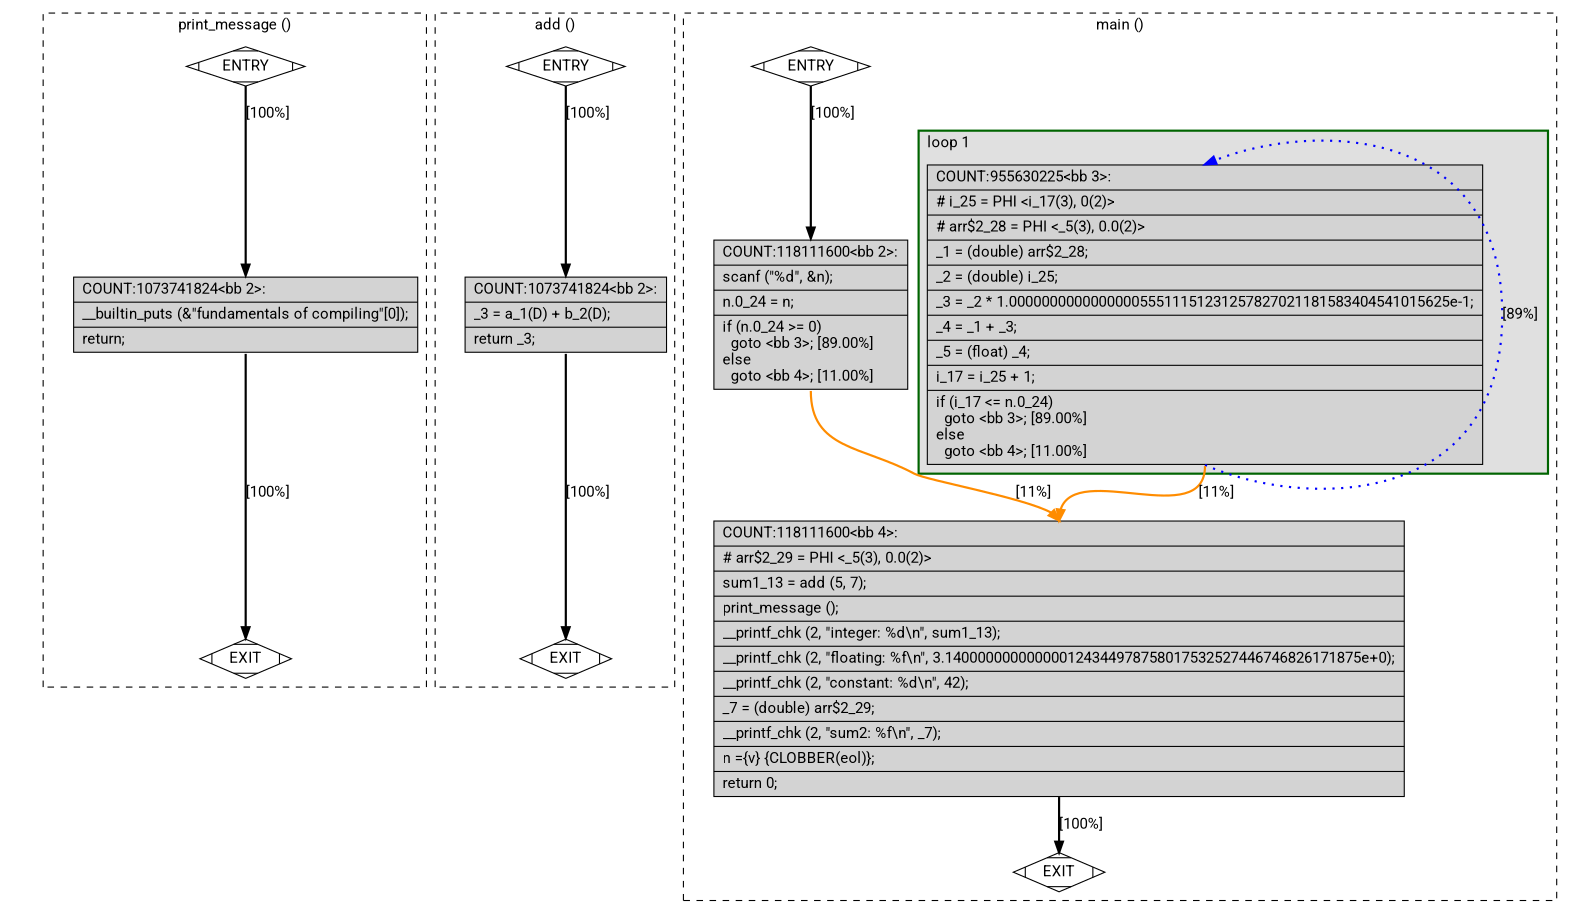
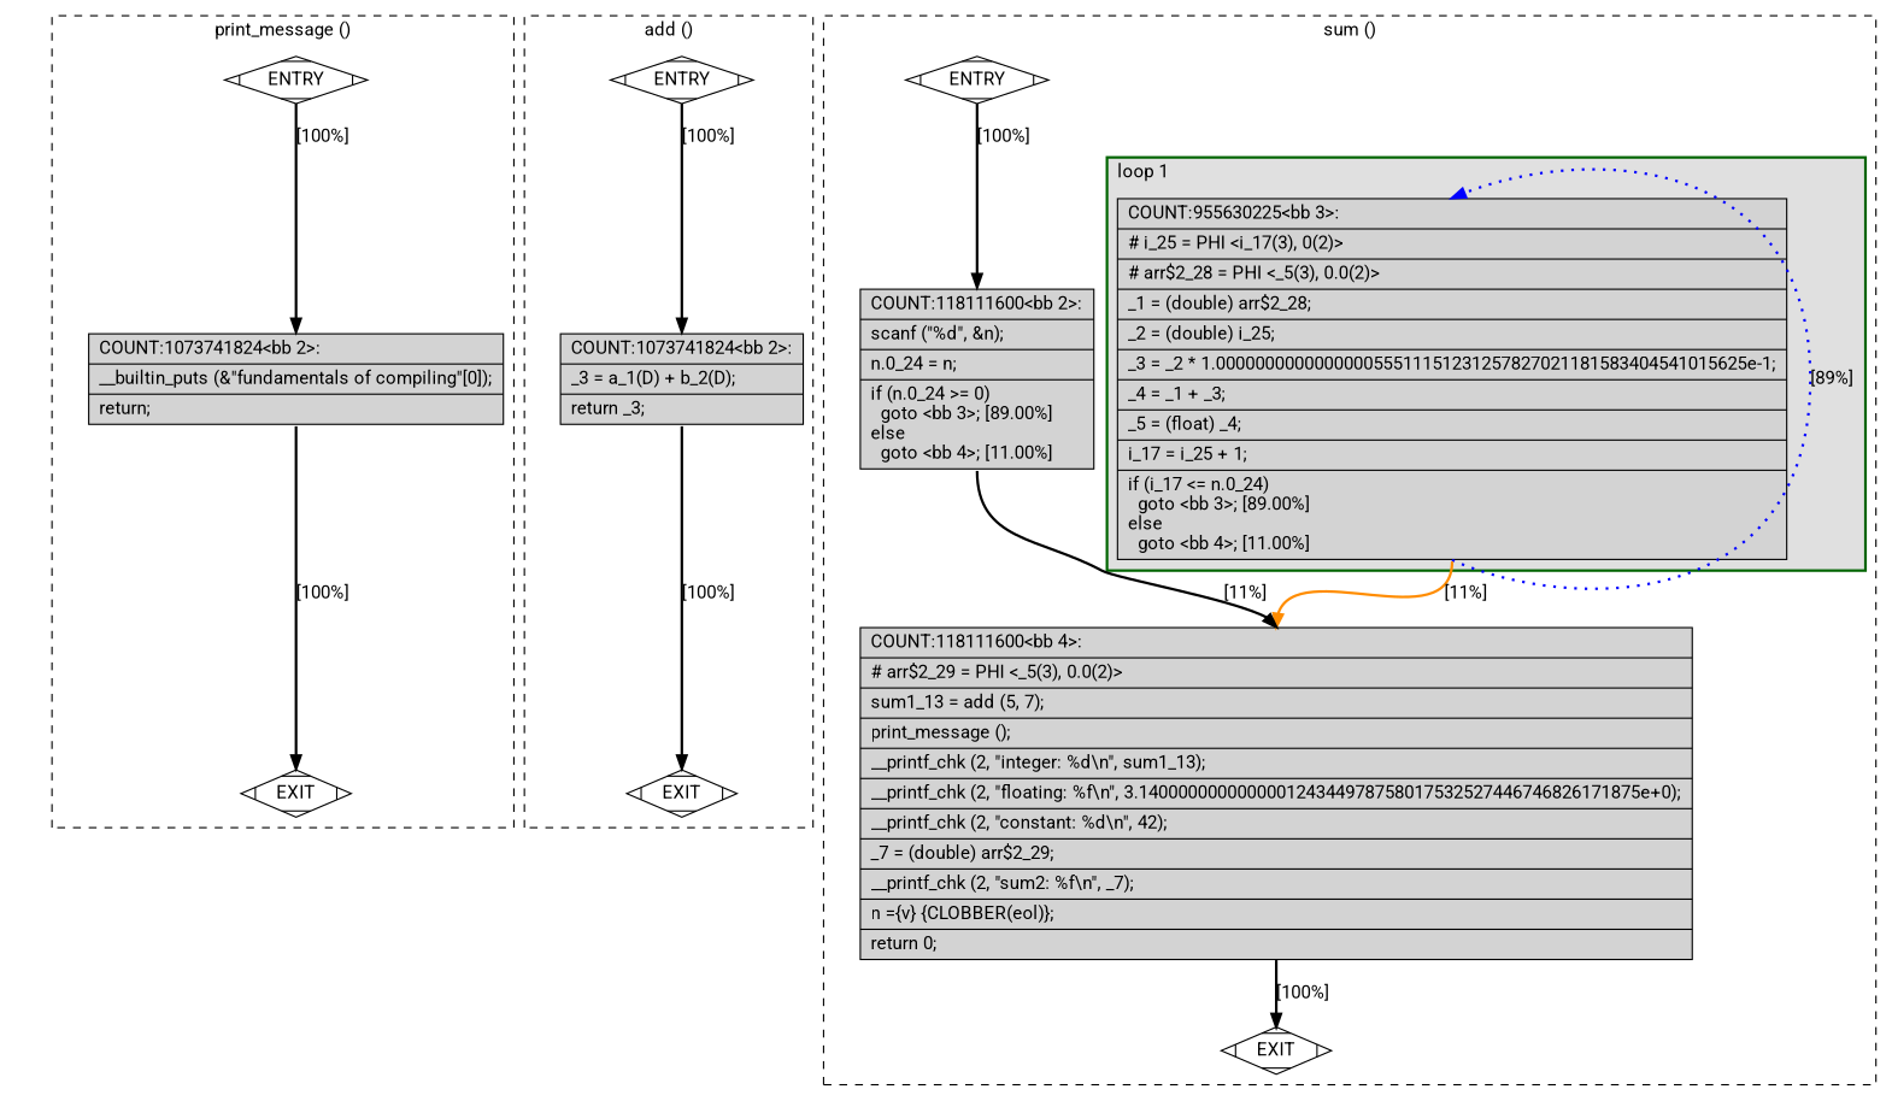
  digraph {
    fontname=Roboto
    node [fillcolor=white fontname=Roboto shape=Mdiamond style=filled]
    edge [constraint=true fontname=Roboto headport=n style="solid,bold" tailport=s color=black weight=10]
    n1 [label=ENTRY]
    n2 [label=EXIT]
    n3 [fillcolor=lightgrey label="{COUNT:1073741824\<bb\ 2\>:\l|__builtin_puts\ (&\"fundamentals\ of\ compiling\"[0]);\l|return;\l}" shape=record]
    n4 [label=ENTRY]
    n5 [label=EXIT]
    n6 [fillcolor=lightgrey label="{COUNT:1073741824\<bb\ 2\>:\l|_3\ =\ a_1(D)\ +\ b_2(D);\l|return\ _3;\l}" shape=record]
    n7 [fillcolor=lightgrey label="{COUNT:955630225\<bb\ 3\>:\l|#\ i_25\ =\ PHI\ \<i_17(3),\ 0(2)\>\l|#\ arr$2_28\ =\ PHI\ \<_5(3),\ 0.0(2)\>\l|_1\ =\ (double)\ arr$2_28;\l|_2\ =\ (double)\ i_25;\l|_3\ =\ _2\ *\ 1.000000000000000055511151231257827021181583404541015625e-1;\l|_4\ =\ _1\ +\ _3;\l|_5\ =\ (float)\ _4;\l|i_17\ =\ i_25\ +\ 1;\l|if\ (i_17\ \<=\ n.0_24)\l\ \ goto\ \<bb\ 3\>;\ [89.00%]\lelse\l\ \ goto\ \<bb\ 4\>;\ [11.00%]\l}" shape=record]
    n8 [fillcolor=lightgrey label="{COUNT:118111600\<bb\ 4\>:\l|#\ arr$2_29\ =\ PHI\ \<_5(3),\ 0.0(2)\>\l|sum1_13\ =\ add\ (5,\ 7);\l|print_message\ ();\l|__printf_chk\ (2,\ \"integer:\ %d\\n\",\ sum1_13);\l|__printf_chk\ (2,\ \"floating:\ %f\\n\",\ 3.140000000000000124344978758017532527446746826171875e+0);\l|__printf_chk\ (2,\ \"constant:\ %d\\n\",\ 42);\l|_7\ =\ (double)\ arr$2_29;\l|__printf_chk\ (2,\ \"sum2:\ %f\\n\",\ _7);\l|n\ =\{v\}\ \{CLOBBER(eol)\};\l|return\ 0;\l}" shape=record]
    n9 [label=ENTRY]
    n10 [label=EXIT]
    n11 [fillcolor=lightgrey label="{COUNT:118111600\<bb\ 2\>:\l|scanf\ (\"%d\",\ &n);\l|n.0_24\ =\ n;\l|if\ (n.0_24\ \>=\ 0)\l\ \ goto\ \<bb\ 3\>;\ [89.00%]\lelse\l\ \ goto\ \<bb\ 4\>;\ [11.00%]\l}" shape=record]
    subgraph cluster_1 {
      color=black
      label="print_message ()"
      style=dashed
      n1
      n2
      n3
    }
    subgraph cluster_2 {
      color=black
      label="add ()"
      style=dashed
      n4
      n5
      n6
    }
    subgraph cluster_3 {
      color=black
-     label="main ()"
+     label="sum ()"
      style=dashed
      n8
      n9
      n10
      n11
      subgraph cluster_4 {
        color=darkgreen
        fillcolor=grey88
        label="loop 1"
        labeljust=l
        penwidth=2
        style=filled
        n7
      }
    }
    n1 -> n2 [style=invis color="" weight=""]
    n1 -> n3 [label="[100%]" weight=100]
    n3 -> n2 [label="[100%]"]
    n4 -> n5 [style=invis color="" weight=""]
    n4 -> n6 [label="[100%]" weight=100]
    n6 -> n5 [label="[100%]"]
    n7 -> n7 [color=blue constraint=false label="[89%]" style="dotted,bold"]
    n7 -> n8 [color=darkorange label="[11%]"]
    n8 -> n10 [label="[100%]"]
    n9 -> n10 [style=invis color="" weight=""]
    n9 -> n11 [label="[100%]" weight=100]
-   n11 -> n8 [color=darkorange label="[11%]"]
+   n11 -> n8 [label="[11%]"]
  }
